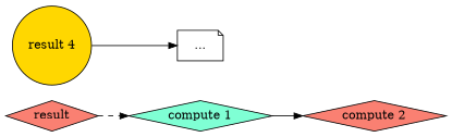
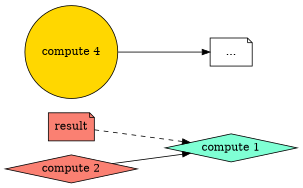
  digraph {
    rankdir=LR
    node [fillcolor=salmon shape=diamond style=filled]
    edge [style=solid]
    "compute 1" [fillcolor=aquamarine]
-   result
+   result [shape=note]
    "compute 2"
-   "compute 4" [fillcolor=gold shape=circle label="result 4"]
+   "compute 4" [fillcolor=gold shape=circle]
    "..." [fillcolor=white shape=note]
-   "compute 1" -> "compute 2"
+   "compute 2" -> "compute 1"
    result -> "compute 1" [style=dashed]
    "compute 4" -> "..."
  }
